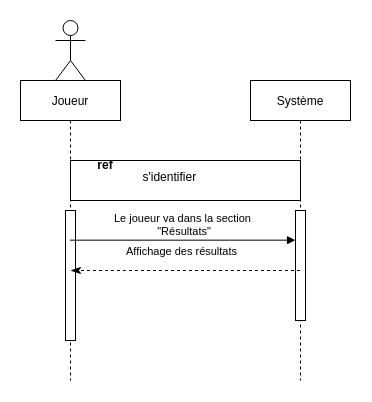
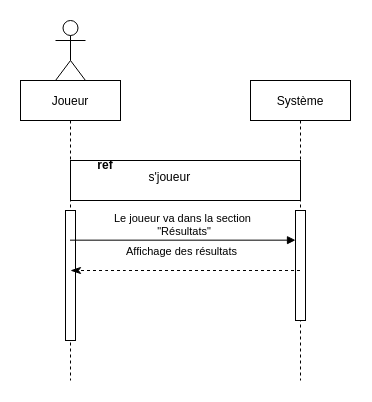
  <mxCell id="0" />
  <mxCell id="1" parent="0" />
  <mxCell id="2" value="" style="group" parent="1" vertex="1" connectable="0"><mxGeometry x="70" y="160" width="230" height="40" as="geometry" /></mxCell>
  <mxCell id="3" value="" style="html=1;align=left;" parent="2" vertex="1"><mxGeometry width="230" height="40.0" as="geometry" /></mxCell>
- <mxCell id="4" value="s'identifier" style="text;align=center;fontStyle=0;verticalAlign=middle;spacingLeft=3;spacingRight=3;strokeColor=none;rotatable=0;points=[[0,0.5],[1,0.5]];portConstraint=eastwest;" parent="2" vertex="1"><mxGeometry x="74.804" y="14.0" width="49.028" height="4.727" as="geometry" /></mxCell>
+ <mxCell id="4" value="s'joueur" style="text;align=center;fontStyle=0;verticalAlign=middle;spacingLeft=3;spacingRight=3;strokeColor=none;rotatable=0;points=[[0,0.5],[1,0.5]];portConstraint=eastwest;" parent="2" vertex="1"><mxGeometry x="74.804" y="14.0" width="49.028" height="4.727" as="geometry" /></mxCell>
  <mxCell id="5" value="ref" style="text;align=center;fontStyle=1;verticalAlign=middle;spacingLeft=3;spacingRight=3;strokeColor=none;rotatable=0;points=[[0,0.5],[1,0.5]];portConstraint=eastwest;" parent="2" vertex="1"><mxGeometry x="10.455" y="1.818" width="49.028" height="4.727" as="geometry" /></mxCell>
  <mxCell id="6" value="Joueur" style="shape=umlLifeline;perimeter=lifelinePerimeter;container=1;collapsible=0;recursiveResize=0;rounded=0;shadow=0;strokeWidth=1;" parent="1" vertex="1"><mxGeometry x="20" y="80" width="100" height="300" as="geometry" /></mxCell>
  <mxCell id="7" value="" style="points=[];perimeter=orthogonalPerimeter;rounded=0;shadow=0;strokeWidth=1;" parent="6" vertex="1"><mxGeometry x="45" y="130" width="10" height="130" as="geometry" /></mxCell>
  <mxCell id="8" value="Système" style="shape=umlLifeline;perimeter=lifelinePerimeter;container=1;collapsible=0;recursiveResize=0;rounded=0;shadow=0;strokeWidth=1;" parent="1" vertex="1"><mxGeometry x="250" y="80" width="100" height="300" as="geometry" /></mxCell>
  <mxCell id="9" value="" style="points=[];perimeter=orthogonalPerimeter;rounded=0;shadow=0;strokeWidth=1;" parent="8" vertex="1"><mxGeometry x="45" y="130" width="10" height="110" as="geometry" /></mxCell>
  <mxCell id="10" value="Le joueur va dans la section&#10; &quot;Résultats&quot;" style="verticalAlign=bottom;endArrow=block;entryX=0;entryY=0;shadow=0;strokeWidth=1;" parent="8" source="6" edge="1"><mxGeometry relative="1" as="geometry"><mxPoint x="-125" y="159.66" as="sourcePoint" /><mxPoint x="45" y="159.66" as="targetPoint" /></mxGeometry></mxCell>
  <mxCell id="11" value="Affichage des résultats" style="verticalAlign=bottom;endArrow=classicThin;dashed=1;endSize=8;shadow=0;strokeWidth=1;endFill=1;" parent="1" source="8" edge="1"><mxGeometry x="0.026" y="-10" relative="1" as="geometry"><mxPoint x="70" y="270" as="targetPoint" /><mxPoint x="244.5" y="270" as="sourcePoint" /><Array as="points"><mxPoint x="215" y="270" /><mxPoint x="115" y="270" /></Array><mxPoint as="offset" /></mxGeometry></mxCell>
  <mxCell id="12" value="" style="shape=umlActor;verticalLabelPosition=bottom;verticalAlign=top;html=1;outlineConnect=0;" parent="1" vertex="1"><mxGeometry x="55" y="20" width="30" height="60" as="geometry" /></mxCell>
